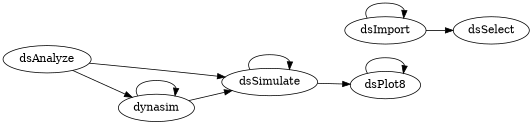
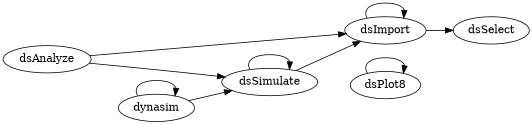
  digraph {
    rankdir=LR
    dsAnalyze
    dsImport
    dsSimulate
    dsSelect
    n5 [label=dsPlot8]
    dynasim
-   dsAnalyze -> dynasim
+   dsAnalyze -> dsImport
    dsAnalyze -> dsSimulate
    dsImport -> dsImport
    dsImport -> dsSelect
-   dsSimulate -> n5
+   dsSimulate -> dsImport
    dsSimulate -> dsSimulate
    n5 -> n5
    dynasim -> dsSimulate
    dynasim -> dynasim
  }
